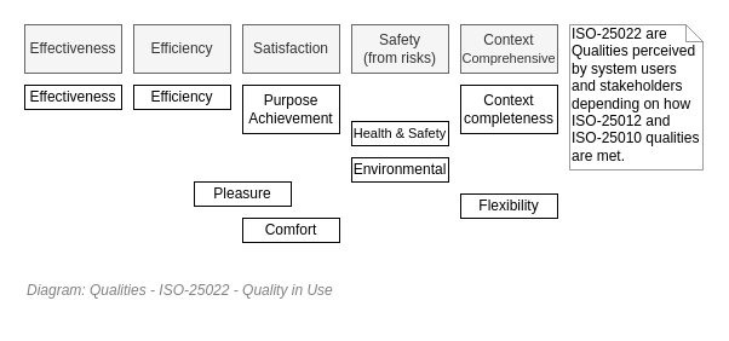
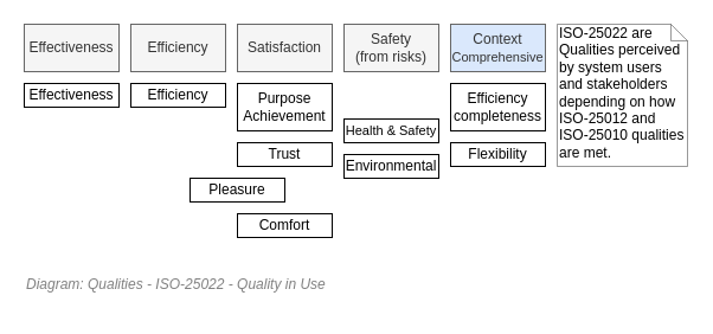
  <mxCell id="0" />
  <mxCell id="1" parent="0" />
  <mxCell id="2" value="Effectiveness" style="rounded=0;whiteSpace=wrap;html=1;shadow=0;glass=0;comic=0;strokeColor=#666666;fillColor=#f5f5f5;fontSize=12;align=center;fontColor=#333333;" parent="1" vertex="1"><mxGeometry x="20" y="20" width="80" height="40" as="geometry" /></mxCell>
  <mxCell id="3" value="Safety&lt;br&gt;(from risks)" style="rounded=0;whiteSpace=wrap;html=1;shadow=0;glass=0;comic=0;strokeColor=#666666;fillColor=#f5f5f5;fontSize=12;align=center;fontColor=#333333;" parent="1" vertex="1"><mxGeometry x="290" y="20" width="80" height="40" as="geometry" /></mxCell>
  <mxCell id="4" value="Efficiency" style="rounded=0;whiteSpace=wrap;html=1;shadow=0;glass=0;comic=0;strokeColor=#666666;fillColor=#f5f5f5;fontSize=12;align=center;fontColor=#333333;" parent="1" vertex="1"><mxGeometry x="110" y="20" width="80" height="40" as="geometry" /></mxCell>
- <mxCell id="5" value="Context &lt;font style=&quot;font-size: 11px&quot;&gt;Comprehensive&lt;/font&gt;" style="rounded=0;whiteSpace=wrap;html=1;shadow=0;glass=0;comic=0;strokeColor=#666666;fillColor=#f5f5f5;fontSize=12;align=center;fontColor=#333333;" parent="1" vertex="1"><mxGeometry x="380" y="20" width="80" height="40" as="geometry" /></mxCell>
+ <mxCell id="5" value="Context &lt;font style=&quot;font-size: 11px&quot;&gt;Comprehensive&lt;/font&gt;" style="rounded=0;whiteSpace=wrap;html=1;shadow=0;glass=0;comic=0;strokeColor=#666666;fillColor=#dae8fc;fontSize=12;align=center;fontColor=#333333;" parent="1" vertex="1"><mxGeometry x="380" y="20" width="80" height="40" as="geometry" /></mxCell>
  <mxCell id="6" value="Satisfaction" style="rounded=0;whiteSpace=wrap;html=1;shadow=0;glass=0;comic=0;strokeColor=#666666;fillColor=#f5f5f5;fontSize=12;align=center;fontColor=#333333;" parent="1" vertex="1"><mxGeometry x="200" y="20" width="80" height="40" as="geometry" /></mxCell>
  <mxCell id="7" value="ISO-25022 are Qualities perceived by system users and stakeholders depending on how ISO-25012 and ISO-25010 qualities are met." style="shape=note;whiteSpace=wrap;html=1;size=14;verticalAlign=top;align=left;spacingTop=-6;labelBackgroundColor=none;strokeColor=#000000;strokeWidth=1;fillColor=none;fontSize=12;fontColor=#000000;opacity=40;" parent="1" vertex="1"><mxGeometry x="470" y="20" width="110" height="120" as="geometry" /></mxCell>
  <mxCell id="8" value="Effectiveness" style="rounded=0;whiteSpace=wrap;html=1;shadow=0;glass=0;comic=0;strokeColor=#000000;fillColor=none;fontSize=12;align=center;" parent="1" vertex="1"><mxGeometry x="20" y="70" width="80" height="20" as="geometry" /></mxCell>
  <mxCell id="9" value="Efficiency" style="rounded=0;whiteSpace=wrap;html=1;shadow=0;glass=0;comic=0;strokeColor=#000000;fillColor=none;fontSize=12;align=center;" parent="1" vertex="1"><mxGeometry x="110" y="70" width="80" height="20" as="geometry" /></mxCell>
  <mxCell id="10" value="Purpose Achievement" style="rounded=0;whiteSpace=wrap;html=1;shadow=0;glass=0;comic=0;strokeColor=#000000;fillColor=none;fontSize=12;align=center;" parent="1" vertex="1"><mxGeometry x="200" y="70" width="80" height="40" as="geometry" /></mxCell>
+ <mxCell id="11" value="Trust" style="rounded=0;whiteSpace=wrap;html=1;shadow=0;glass=0;comic=0;strokeColor=#000000;fillColor=none;fontSize=12;align=center;" parent="1" vertex="1"><mxGeometry x="200" y="120" width="80" height="20" as="geometry" /></mxCell>
  <mxCell id="12" value="Pleasure" style="rounded=0;whiteSpace=wrap;html=1;shadow=0;glass=0;comic=0;strokeColor=#000000;fillColor=none;fontSize=12;align=center;" parent="1" vertex="1"><mxGeometry x="160" y="150" width="80" height="20" as="geometry" /></mxCell>
  <mxCell id="13" value="Comfort" style="rounded=0;whiteSpace=wrap;html=1;shadow=0;glass=0;comic=0;strokeColor=#000000;fillColor=none;fontSize=12;align=center;" parent="1" vertex="1"><mxGeometry x="200" y="180" width="80" height="20" as="geometry" /></mxCell>
  <mxCell id="14" value="&lt;font style=&quot;font-size: 11px&quot;&gt;Health &amp;amp; Safety&lt;/font&gt;" style="rounded=0;whiteSpace=wrap;html=1;shadow=0;glass=0;comic=0;strokeColor=#000000;fillColor=none;fontSize=12;align=center;" parent="1" vertex="1"><mxGeometry x="290" y="100" width="80" height="20" as="geometry" /></mxCell>
  <mxCell id="15" value="Environmental" style="rounded=0;whiteSpace=wrap;html=1;shadow=0;glass=0;comic=0;strokeColor=#000000;fillColor=none;fontSize=12;align=center;" parent="1" vertex="1"><mxGeometry x="290" y="130" width="80" height="20" as="geometry" /></mxCell>
- <mxCell id="16" value="Flexibility" style="rounded=0;whiteSpace=wrap;html=1;shadow=0;glass=0;comic=0;strokeColor=#000000;fillColor=none;fontSize=12;align=center;" parent="1" vertex="1"><mxGeometry x="380" y="160" width="80" height="20" as="geometry" /></mxCell>
- <mxCell id="17" value="Context completeness" style="rounded=0;whiteSpace=wrap;html=1;shadow=0;glass=0;comic=0;strokeColor=#000000;fillColor=none;fontSize=12;align=center;" parent="1" vertex="1"><mxGeometry x="380" y="70" width="80" height="40" as="geometry" /></mxCell>
+ <mxCell id="16" value="Flexibility" style="rounded=0;whiteSpace=wrap;html=1;shadow=0;glass=0;comic=0;strokeColor=#000000;fillColor=none;fontSize=12;align=center;" parent="1" vertex="1"><mxGeometry x="380" y="120" width="80" height="20" as="geometry" /></mxCell>
+ <mxCell id="17" value="Efficiency completeness" style="rounded=0;whiteSpace=wrap;html=1;shadow=0;glass=0;comic=0;strokeColor=#000000;fillColor=none;fontSize=12;align=center;" parent="1" vertex="1"><mxGeometry x="380" y="70" width="80" height="40" as="geometry" /></mxCell>
  <mxCell id="18" value="&lt;font style=&quot;font-size: 12px ; font-weight: normal&quot;&gt;&lt;i&gt;Diagram: Qualities - ISO-25022 - Quality in Use&lt;/i&gt;&lt;/font&gt;" style="text;strokeColor=none;fillColor=none;html=1;fontSize=12;fontStyle=1;verticalAlign=middle;align=left;shadow=0;glass=0;comic=0;opacity=30;fontColor=#808080;" parent="1" vertex="1"><mxGeometry x="20" y="220" width="520" height="40" as="geometry" /></mxCell>
